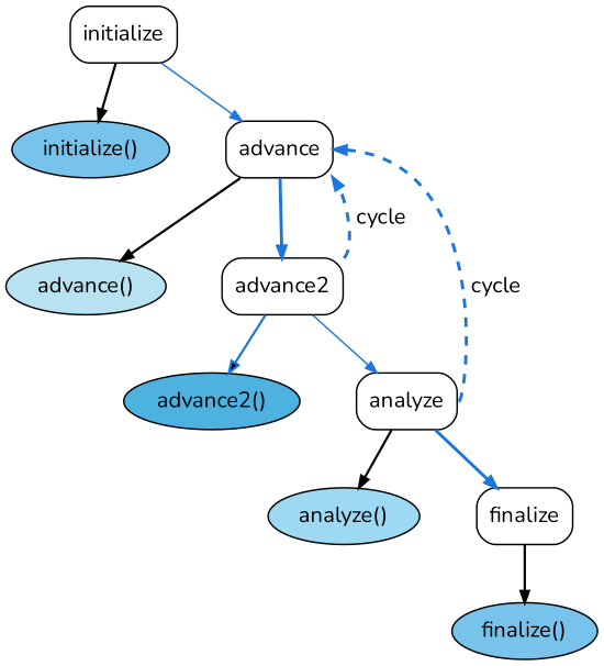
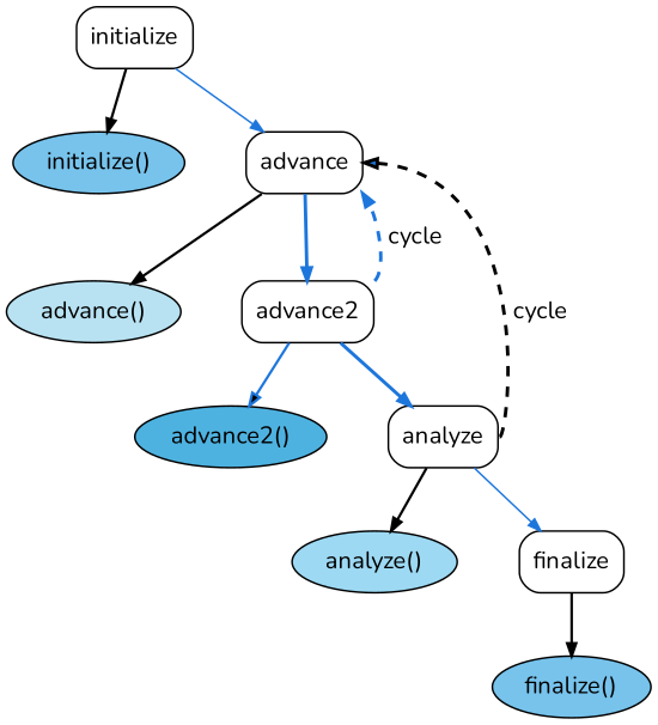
  digraph {
    fontname=Nunito
    nodesep=.5
    node [color=black fillcolor=lightgrey fontcolor=black fontname=Nunito shape=box style=rounded]
    edge [arrowhead=normal arrowsize=0.75 arrowtail=normal color="#1d76db" dir=forward fillcolor="#1d76db" fontcolor=black fontname=Nunito headport=c tailport=c]
    n1 [label=initialize]
    n2 [fillcolor="#77c3ec" label="initialize()" shape=ellipse style=filled]
    n3 [label=advance]
    n4 [fillcolor="#b8e2f2" label="advance()" shape=ellipse style=filled]
    n5 [label=advance2]
    n6 [fillcolor="#4eb2e0" label="advance2()" shape=ellipse style=filled]
    n7 [label=analyze]
    n8 [fillcolor="#9dd9f3" label="analyze()" shape=ellipse style=filled]
    n9 [label=finalize]
    n10 [fillcolor="#77c3ec" label="finalize()" shape=ellipse style=filled]
    n1 -> n2 [color=black fillcolor=black penwidth=1.5]
    n1 -> n3 [style=solid]
    n3 -> n4 [color=black fillcolor=black penwidth=1.5]
    n3 -> n5 [style=bold]
    n5 -> n3 [headport=se label=" cycle" style="dashed,bold" tailport=ne]
    n5 -> n6 [fillcolor=black penwidth=1.5]
-   n5 -> n7 [style=solid]
-   n7 -> n3 [headport=e label=" cycle" style="dashed,bold" tailport=e]
+   n5 -> n7 [style=bold]
+   n7 -> n3 [color=black headport=e label=" cycle" style="dashed,bold" tailport=e]
    n7 -> n8 [color=black fillcolor=black penwidth=1.5]
-   n7 -> n9 [style=bold]
+   n7 -> n9 [style=solid]
    n9 -> n10 [color=black fillcolor=black penwidth=1.5 style=bold]
  }
